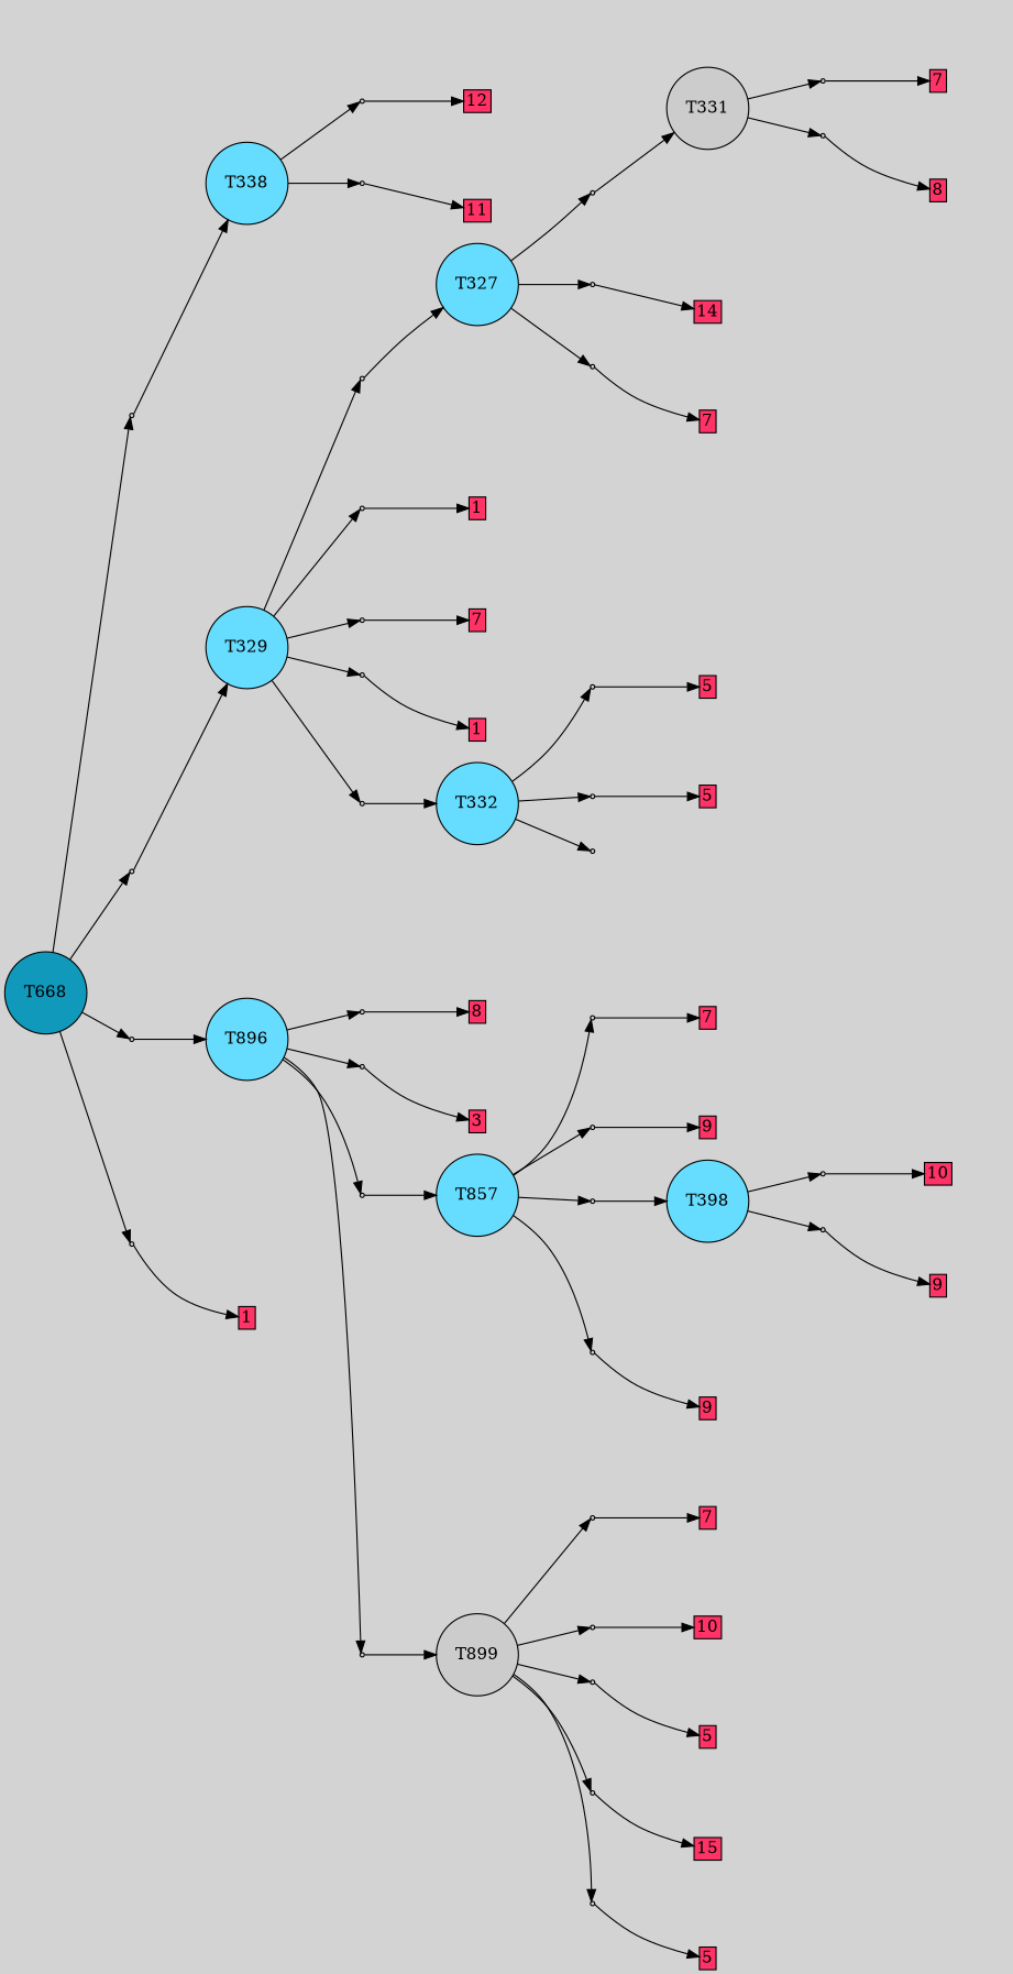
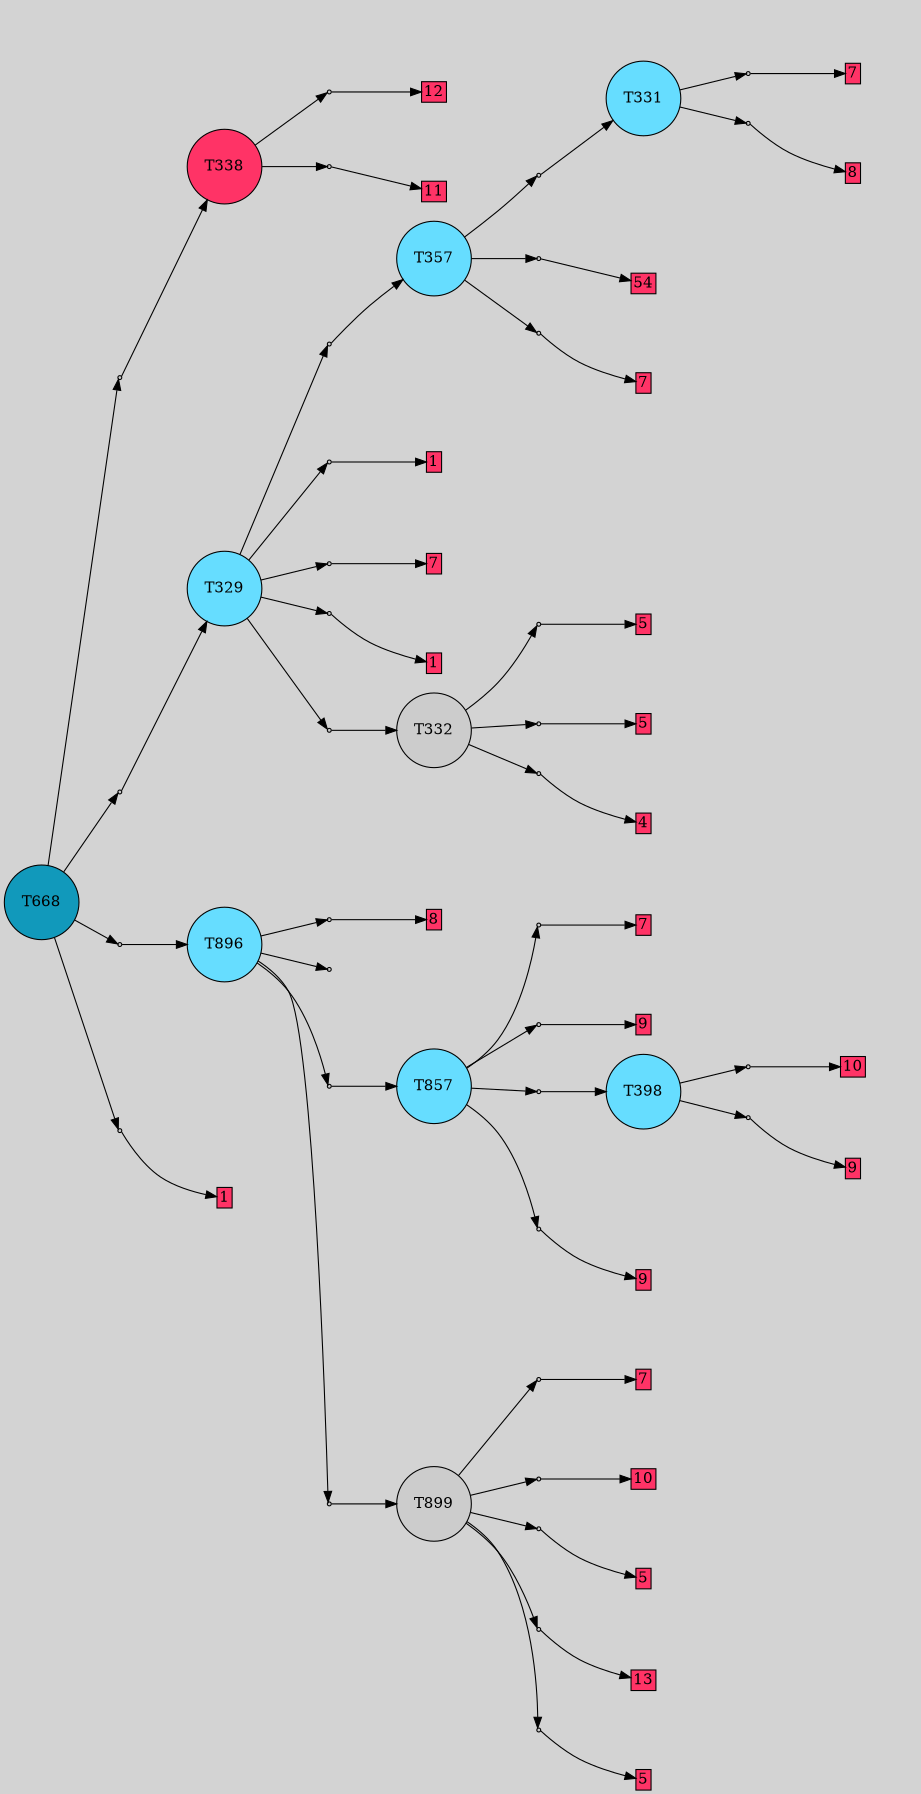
  digraph {
    bgcolor=lightgray
    rankdir=LR
    node [fillcolor="#cccccc" shape=box style=filled]
    T668 [fillcolor="#1199bb" shape=circle]
    P29246 [shape=point]
    P29247 [shape=point]
    P29248 [shape=point]
    P29249 [shape=point]
-   T327 [fillcolor="#66ddff" shape=circle]
+   T327 [fillcolor="#66ddff" shape=circle label=T357]
    P29219 [shape=point]
    P29222 [shape=point]
    P29224 [shape=point]
-   T331 [shape=circle]
+   T331 [fillcolor="#66ddff" shape=circle]
    n11 [label="5|0&0|0#2|1&#92;n" style=invis fillcolor=""]
    n12 [label="4|0&2|1#2|2&#92;n" style=invis fillcolor=""]
-   n13 [fillcolor="#ff3366" height=0 label=14 margin=0.03 width=0]
+   n13 [fillcolor="#ff3366" height=0 label=54 margin=0.03 width=0]
    n14 [label="3|0&0|7#0|1&#92;n" style=invis fillcolor=""]
    n15 [fillcolor="#ff3366" height=0 label=7 margin=0.03 width=0]
    T329 [fillcolor="#66ddff" shape=circle]
    P29218 [shape=point]
    P29220 [shape=point]
    P29223 [shape=point]
    P29226 [shape=point]
    P29227 [shape=point]
    n22 [label="11|5&0|1#1|1&#92;n4|1&0|6#2|6&#92;n4|0&0|1#0|5&#92;n" style=invis fillcolor=""]
    n23 [label="9|0&2|5#1|2&#92;n" style=invis fillcolor=""]
    n24 [fillcolor="#ff3366" height=0 label=1 margin=0.03 width=0]
    n25 [label="6|1&2|4#2|3&#92;n3|0&2|0#0|1&#92;n" style=invis fillcolor=""]
    n26 [fillcolor="#ff3366" height=0 label=7 margin=0.03 width=0]
    n27 [label="7|0&2|1#2|0&#92;n" style=invis fillcolor=""]
    n28 [fillcolor="#ff3366" height=0 label=1 margin=0.03 width=0]
-   T332 [fillcolor="#66ddff" shape=circle]
+   T332 [shape=circle]
    n30 [label="3|3&0|7#0|6&#92;n0|0&2|3#0|3&#92;n" style=invis fillcolor=""]
    P29217 [shape=point]
    P29221 [shape=point]
    I29217 [style=invis fillcolor=""]
    n34 [fillcolor="#ff3366" height=0 label=7 margin=0.03 width=0]
    n35 [label="10|0&2|0#1|0&#92;n" style=invis fillcolor=""]
    n36 [fillcolor="#ff3366" height=0 label=8 margin=0.03 width=0]
    P29216 [shape=point]
    P29225 [shape=point]
    P29228 [shape=point]
    I29216 [style=invis fillcolor=""]
    n41 [fillcolor="#ff3366" height=0 label=5 margin=0.03 width=0]
    n42 [label="8|0&0|3#1|4&#92;n" style=invis fillcolor=""]
    n43 [fillcolor="#ff3366" height=0 label=5 margin=0.03 width=0]
    I29228 [style=invis fillcolor=""]
-   T338 [fillcolor="#66ddff" shape=circle]
+   n45 [fillcolor="#ff3366" height=0 label=4 margin=0.03 width=0]
+   T338 [fillcolor="#ff3366" shape=circle]
    P29229 [shape=point]
    P29230 [shape=point]
    I29229 [style=invis fillcolor=""]
    n50 [fillcolor="#ff3366" height=0 label=12 margin=0.03 width=0]
    n51 [label="1|0&2|2#2|7&#92;n" style=invis fillcolor=""]
    n52 [fillcolor="#ff3366" height=0 label=11 margin=0.03 width=0]
    T896 [fillcolor="#66ddff" shape=circle]
    P29231 [shape=point]
    P29234 [shape=point]
    P29236 [shape=point]
    P29238 [shape=point]
    n58 [label="9|2&2|6#1|2&#92;n4|0&2|5#0|2&#92;n" style=invis fillcolor=""]
    n59 [fillcolor="#ff3366" height=0 label=8 margin=0.03 width=0]
    I29234 [style=invis fillcolor=""]
-   n61 [fillcolor="#ff3366" height=0 label=3 margin=0.03 width=0]
    n62 [fillcolor="#66ddff" label=T857 shape=circle]
    n63 [label="11|0&2|4#0|6&#92;n2|0&2|5#0|0&#92;n" style=invis fillcolor=""]
    T899 [shape=circle]
    n65 [label="9|0&2|7#2|2&#92;n5|2&0|0#1|2&#92;n1|0&0|2#2|5&#92;n" style=invis fillcolor=""]
    P29237 [shape=point]
    P29240 [shape=point]
    P29242 [shape=point]
    P29243 [shape=point]
    n70 [label="8|7&2|4#0|5&#92;n3|0&0|7#0|1&#92;n" style=invis fillcolor=""]
    n71 [fillcolor="#ff3366" height=0 label=7 margin=0.03 width=0]
    n72 [label="5|0&2|0#2|2&#92;n" style=invis fillcolor=""]
    n73 [fillcolor="#ff3366" height=0 label=9 margin=0.03 width=0]
    n74 [fillcolor="#66ddff" label=T398 shape=circle]
    n75 [label="9|0&0|2#0|0&#92;n4|0&2|4#0|0&#92;n" style=invis fillcolor=""]
    n76 [label="11|4&2|0#1|6&#92;n2|0&2|0#0|4&#92;n" style=invis fillcolor=""]
    n77 [fillcolor="#ff3366" height=0 label=9 margin=0.03 width=0]
    P29235 [shape=point]
    P29239 [shape=point]
    n80 [label="11|0&2|0#2|5&#92;n" style=invis fillcolor=""]
    n81 [fillcolor="#ff3366" height=0 label=10 margin=0.03 width=0]
    n82 [label="11|4&2|0#1|6&#92;n2|0&2|0#0|4&#92;n" style=invis fillcolor=""]
    n83 [fillcolor="#ff3366" height=0 label=9 margin=0.03 width=0]
    P29232 [shape=point]
    P29233 [shape=point]
    P29241 [shape=point]
    P29244 [shape=point]
    P29245 [shape=point]
    n89 [label="6|0&2|7#0|6&#92;n" style=invis fillcolor=""]
    n90 [fillcolor="#ff3366" height=0 label=7 margin=0.03 width=0]
    n91 [label="0|0&2|3#2|3&#92;n" style=invis fillcolor=""]
    n92 [fillcolor="#ff3366" height=0 label=10 margin=0.03 width=0]
    n93 [label="8|0&0|3#1|4&#92;n" style=invis fillcolor=""]
    n94 [fillcolor="#ff3366" height=0 label=5 margin=0.03 width=0]
    n95 [label="10|4&2|5#1|7&#92;n4|0&0|4#2|4&#92;n" style=invis fillcolor=""]
-   n96 [fillcolor="#ff3366" height=0 label=15 margin=0.03 width=0]
+   n96 [fillcolor="#ff3366" height=0 label=13 margin=0.03 width=0]
    n97 [label="0|0&0|2#2|2&#92;n" style=invis fillcolor=""]
    n98 [fillcolor="#ff3366" height=0 label=5 margin=0.03 width=0]
    n99 [label="10|2&2|1#1|5&#92;n10|0&0|3#1|6&#92;n4|0&0|0#0|2&#92;n" style=invis fillcolor=""]
    n100 [label="0|2&0|7#2|6&#92;n6|0&0|2#0|0&#92;n10|0&0|0#1|1&#92;n" style=invis fillcolor=""]
    n101 [label="11|6&0|1#1|4&#92;n10|0&0|6#1|1&#92;n7|7&0|0#0|4&#92;n3|0&0|7#0|1&#92;n" style=invis fillcolor=""]
    n102 [label="2|0&0|3#2|4&#92;n11|6&0|0#2|2&#92;n7|6&0|6#0|5&#92;n0|0&0|0#0|6&#92;n" style=invis fillcolor=""]
    n103 [fillcolor="#ff3366" height=0 label=1 margin=0.03 width=0]
    subgraph sub_1 {
      rank=same
      T668
    }
    T668 -> P29246
    T668 -> P29247
    T668 -> P29248
    T668 -> P29249
    P29246 -> T338
    P29246 -> n99 [style=invis]
    P29247 -> T329
    P29247 -> n100 [style=invis]
    P29248 -> T896
    P29248 -> n101 [style=invis]
    P29249 -> n102 [style=invis]
    P29249 -> n103
    T327 -> P29219
    T327 -> P29222
    T327 -> P29224
    P29219 -> T331
    P29219 -> n11 [style=invis]
    P29222 -> n12 [style=invis]
    P29222 -> n13
    P29224 -> n14 [style=invis]
    P29224 -> n15
    T331 -> P29217
    T331 -> P29221
    T329 -> P29218
    T329 -> P29220
    T329 -> P29223
    T329 -> P29226
    T329 -> P29227
    P29218 -> T327
    P29218 -> n22 [style=invis]
    P29220 -> n23 [style=invis]
    P29220 -> n24
    P29223 -> n25 [style=invis]
    P29223 -> n26
    P29226 -> n27 [style=invis]
    P29226 -> n28
    P29227 -> T332
    P29227 -> n30 [style=invis]
    T332 -> P29216
    T332 -> P29225
    T332 -> P29228
    P29217 -> I29217 [style=invis]
    P29217 -> n34
    P29221 -> n35 [style=invis]
    P29221 -> n36
    P29216 -> I29216 [style=invis]
    P29216 -> n41
    P29225 -> n42 [style=invis]
    P29225 -> n43
    P29228 -> I29228 [style=invis]
+   P29228 -> n45
    T338 -> P29229
    T338 -> P29230
    P29229 -> I29229 [style=invis]
    P29229 -> n50
    P29230 -> n51 [style=invis]
    P29230 -> n52
    T896 -> P29231
    T896 -> P29234
    T896 -> P29236
    T896 -> P29238
    P29231 -> n58 [style=invis]
    P29231 -> n59
    P29234 -> I29234 [style=invis]
-   P29234 -> n61
    P29236 -> n62
    P29236 -> n63 [style=invis]
    P29238 -> T899
    P29238 -> n65 [style=invis]
    n62 -> P29237
    n62 -> P29240
    n62 -> P29242
    n62 -> P29243
    T899 -> P29232
    T899 -> P29233
    T899 -> P29241
    T899 -> P29244
    T899 -> P29245
    P29237 -> n70 [style=invis]
    P29237 -> n71
    P29240 -> n72 [style=invis]
    P29240 -> n73
    P29242 -> n74
    P29242 -> n75 [style=invis]
    P29243 -> n76 [style=invis]
    P29243 -> n77
    n74 -> P29235
    n74 -> P29239
    P29235 -> n80 [style=invis]
    P29235 -> n81
    P29239 -> n82 [style=invis]
    P29239 -> n83
    P29232 -> n89 [style=invis]
    P29232 -> n90
    P29233 -> n91 [style=invis]
    P29233 -> n92
    P29241 -> n93 [style=invis]
    P29241 -> n94
    P29244 -> n95 [style=invis]
    P29244 -> n96
    P29245 -> n97 [style=invis]
    P29245 -> n98
  }
